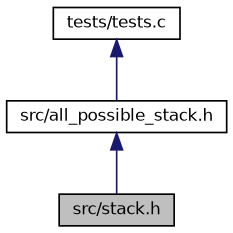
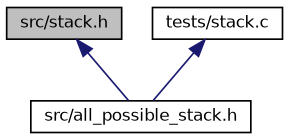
  digraph {
    node [color=black fillcolor=white fontname=Helvetica fontsize=10 shape=record style=filled]
    edge [color=midnightblue dir=back fontname=Helvetica fontsize=10 labelfontname=Helvetica labelfontsize=10 style=solid]
    n1 [fillcolor=grey75 fontcolor=black height=0.2 label="src/stack.h" width=0.4]
    n2 [height=0.2 label="src/all_possible_stack.h" width=0.4]
-   n3 [height=0.2 label="tests/tests.c" width=0.4]
-   n2 -> n1
+   n3 [height=0.2 label="tests/stack.c" width=0.4]
+   n1 -> n2
    n3 -> n2
  }
